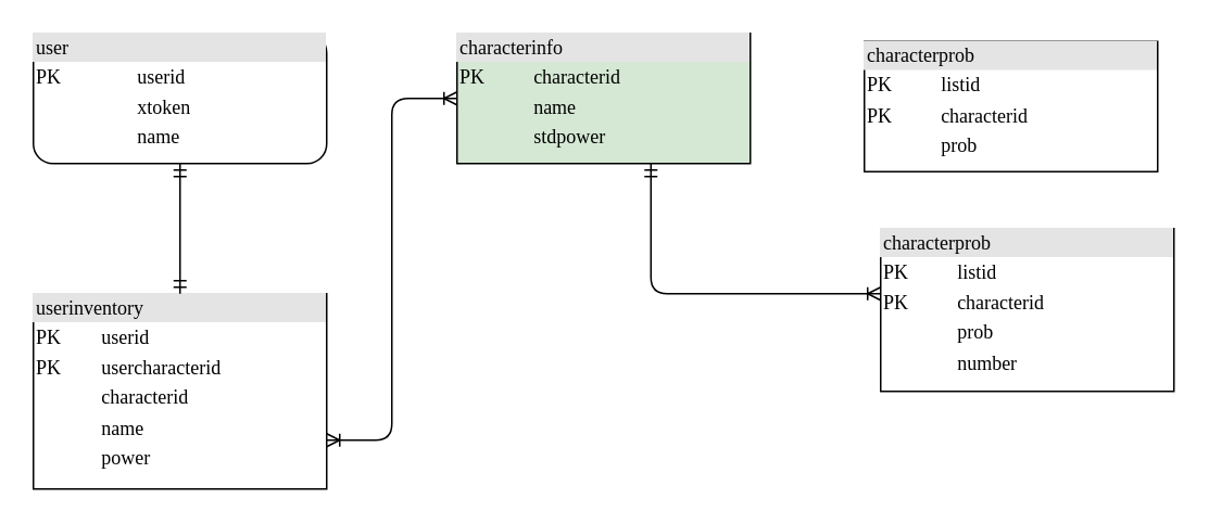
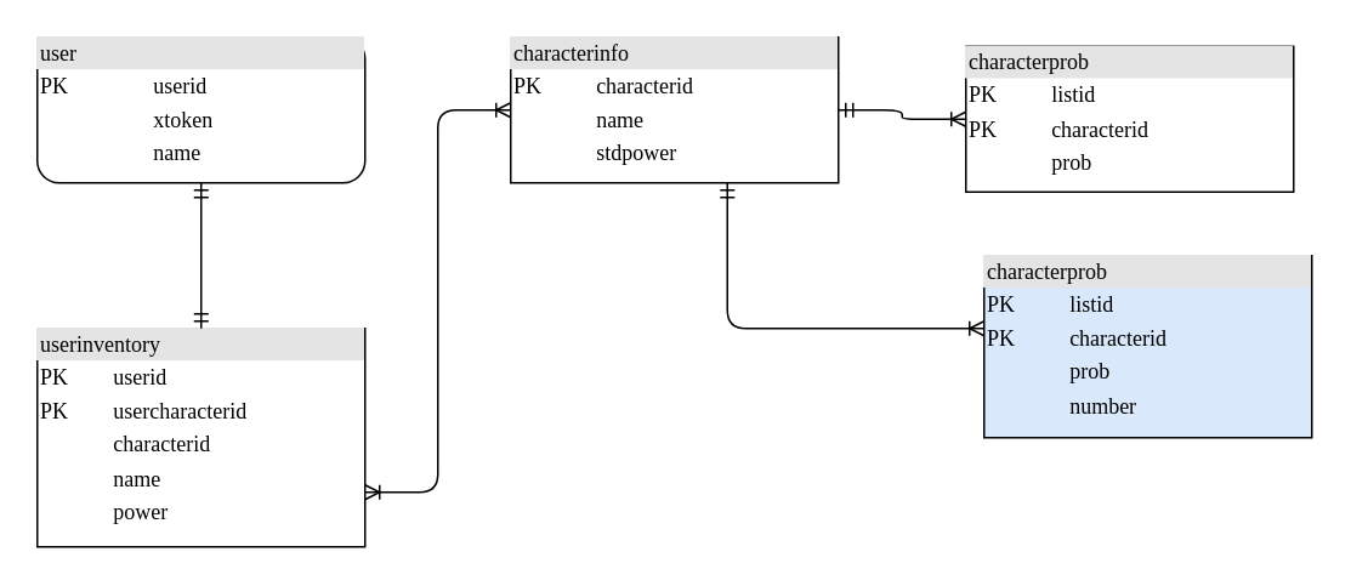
  <mxCell id="0" />
  <mxCell id="1" parent="0" />
  <mxCell id="2" value="&lt;div style=&quot;box-sizing: border-box ; width: 100% ; background: #e4e4e4 ; padding: 2px&quot;&gt;userinventory&lt;/div&gt;&lt;table style=&quot;width: 100% ; font-size: 1em&quot; cellpadding=&quot;2&quot; cellspacing=&quot;0&quot;&gt;&lt;tbody&gt;&lt;tr&gt;&lt;td&gt;PK&lt;/td&gt;&lt;td&gt;&lt;br&gt;&lt;/td&gt;&lt;td&gt;userid&lt;/td&gt;&lt;td&gt;&lt;br&gt;&lt;/td&gt;&lt;/tr&gt;&lt;tr&gt;&lt;td&gt;PK&lt;/td&gt;&lt;td&gt;&lt;br&gt;&lt;/td&gt;&lt;td&gt;usercharacterid&lt;br&gt;&lt;/td&gt;&lt;td&gt;&lt;br&gt;&lt;/td&gt;&lt;/tr&gt;&lt;tr&gt;&lt;td&gt;&lt;br&gt;&lt;/td&gt;&lt;td&gt;&lt;br&gt;&lt;/td&gt;&lt;td&gt;characterid&lt;br&gt;&lt;/td&gt;&lt;td&gt;&lt;/td&gt;&lt;/tr&gt;&lt;tr&gt;&lt;td&gt;&lt;br&gt;&lt;/td&gt;&lt;td&gt;&lt;br&gt;&lt;/td&gt;&lt;td&gt;name&lt;/td&gt;&lt;td&gt;&lt;br&gt;&lt;/td&gt;&lt;/tr&gt;&lt;tr&gt;&lt;td&gt;&lt;br&gt;&lt;/td&gt;&lt;td&gt;&lt;br&gt;&lt;/td&gt;&lt;td&gt;power&lt;/td&gt;&lt;td&gt;&lt;br&gt;&lt;/td&gt;&lt;/tr&gt;&lt;tr&gt;&lt;td&gt;&lt;br&gt;&lt;/td&gt;&lt;td&gt;&lt;br&gt;&lt;/td&gt;&lt;td&gt;&lt;br&gt;&lt;/td&gt;&lt;td&gt;&lt;br&gt;&lt;/td&gt;&lt;/tr&gt;&lt;tr&gt;&lt;td&gt;&lt;br&gt;&lt;/td&gt;&lt;td&gt;&lt;br&gt;&lt;/td&gt;&lt;td&gt;&lt;br&gt;&lt;br&gt;&lt;/td&gt;&lt;td&gt;&lt;br&gt;&lt;/td&gt;&lt;/tr&gt;&lt;tr&gt;&lt;td&gt;&lt;br&gt;&lt;/td&gt;&lt;td&gt;&lt;br&gt;&lt;/td&gt;&lt;td&gt;&lt;br&gt;&lt;/td&gt;&lt;td&gt;&lt;br&gt;&lt;/td&gt;&lt;/tr&gt;&lt;/tbody&gt;&lt;/table&gt;" style="verticalAlign=top;align=left;overflow=fill;html=1;rounded=0;shadow=0;comic=0;labelBackgroundColor=none;strokeWidth=1;fontFamily=Verdana;fontSize=12" parent="1" vertex="1"><mxGeometry x="20" y="180" width="180" height="120" as="geometry" /></mxCell>
  <mxCell id="3" style="edgeStyle=orthogonalEdgeStyle;html=1;entryX=0.5;entryY=0;labelBackgroundColor=none;startArrow=ERmandOne;endArrow=ERmandOne;fontFamily=Verdana;fontSize=12;align=left;endFill=0;" parent="1" source="4" target="2" edge="1"><mxGeometry relative="1" as="geometry" /></mxCell>
  <mxCell id="4" value="&lt;div style=&quot;box-sizing: border-box; width: 100%; background: rgb(228, 228, 228); padding: 2px;&quot;&gt;user&lt;/div&gt;&lt;table style=&quot;width: 100% ; font-size: 1em&quot; cellpadding=&quot;2&quot; cellspacing=&quot;0&quot;&gt;&lt;tbody&gt;&lt;tr&gt;&lt;td&gt;PK&lt;/td&gt;&lt;td&gt;userid&lt;/td&gt;&lt;/tr&gt;&lt;tr&gt;&lt;td&gt;&lt;br&gt;&lt;/td&gt;&lt;td&gt;xtoken&lt;/td&gt;&lt;/tr&gt;&lt;tr&gt;&lt;td&gt;&lt;br&gt;&lt;/td&gt;&lt;td&gt;name&lt;/td&gt;&lt;/tr&gt;&lt;tr&gt;&lt;td&gt;&lt;/td&gt;&lt;td&gt;&lt;br&gt;&lt;/td&gt;&lt;/tr&gt;&lt;tr&gt;&lt;td&gt;&lt;/td&gt;&lt;td&gt;&lt;br&gt;&lt;/td&gt;&lt;/tr&gt;&lt;/tbody&gt;&lt;/table&gt;" style="verticalAlign=top;align=left;overflow=fill;html=1;shadow=0;comic=0;labelBackgroundColor=none;strokeWidth=1;fontFamily=Verdana;fontSize=12;rounded=1;" parent="1" vertex="1"><mxGeometry x="20" y="20" width="180" height="80" as="geometry" /></mxCell>
- <mxCell id="5" value="&lt;div style=&quot;box-sizing: border-box ; width: 100% ; background: #e4e4e4 ; padding: 2px&quot;&gt;characterinfo&lt;/div&gt;&lt;table style=&quot;width: 100% ; font-size: 1em&quot; cellpadding=&quot;2&quot; cellspacing=&quot;0&quot;&gt;&lt;tbody&gt;&lt;tr&gt;&lt;td&gt;PK&lt;/td&gt;&lt;td&gt;characterid&lt;/td&gt;&lt;/tr&gt;&lt;tr&gt;&lt;td&gt;&lt;br&gt;&lt;/td&gt;&lt;td&gt;name&lt;/td&gt;&lt;/tr&gt;&lt;tr&gt;&lt;td&gt;&lt;br&gt;&lt;/td&gt;&lt;td&gt;stdpower&lt;/td&gt;&lt;/tr&gt;&lt;tr&gt;&lt;td&gt;&lt;br&gt;&lt;/td&gt;&lt;td&gt;&lt;br&gt;&lt;/td&gt;&lt;/tr&gt;&lt;tr&gt;&lt;td&gt;&lt;/td&gt;&lt;td&gt;&lt;/td&gt;&lt;/tr&gt;&lt;/tbody&gt;&lt;/table&gt;" style="verticalAlign=top;align=left;overflow=fill;html=1;rounded=0;shadow=0;comic=0;labelBackgroundColor=none;strokeWidth=1;fontFamily=Verdana;fontSize=12;fillColor=#d5e8d4;" parent="1" vertex="1"><mxGeometry x="280" y="20" width="180" height="80" as="geometry" /></mxCell>
+ <mxCell id="5" value="&lt;div style=&quot;box-sizing: border-box ; width: 100% ; background: #e4e4e4 ; padding: 2px&quot;&gt;characterinfo&lt;/div&gt;&lt;table style=&quot;width: 100% ; font-size: 1em&quot; cellpadding=&quot;2&quot; cellspacing=&quot;0&quot;&gt;&lt;tbody&gt;&lt;tr&gt;&lt;td&gt;PK&lt;/td&gt;&lt;td&gt;characterid&lt;/td&gt;&lt;/tr&gt;&lt;tr&gt;&lt;td&gt;&lt;br&gt;&lt;/td&gt;&lt;td&gt;name&lt;/td&gt;&lt;/tr&gt;&lt;tr&gt;&lt;td&gt;&lt;br&gt;&lt;/td&gt;&lt;td&gt;stdpower&lt;/td&gt;&lt;/tr&gt;&lt;tr&gt;&lt;td&gt;&lt;br&gt;&lt;/td&gt;&lt;td&gt;&lt;br&gt;&lt;/td&gt;&lt;/tr&gt;&lt;tr&gt;&lt;td&gt;&lt;/td&gt;&lt;td&gt;&lt;/td&gt;&lt;/tr&gt;&lt;/tbody&gt;&lt;/table&gt;" style="verticalAlign=top;align=left;overflow=fill;html=1;rounded=0;shadow=0;comic=0;labelBackgroundColor=none;strokeWidth=1;fontFamily=Verdana;fontSize=12" parent="1" vertex="1"><mxGeometry x="280" y="20" width="180" height="80" as="geometry" /></mxCell>
  <mxCell id="6" style="edgeStyle=orthogonalEdgeStyle;html=1;labelBackgroundColor=none;startArrow=ERoneToMany;endArrow=ERoneToMany;fontFamily=Verdana;fontSize=12;align=left;endFill=0;exitX=0;exitY=0.5;exitDx=0;exitDy=0;entryX=1;entryY=0.75;entryDx=0;entryDy=0;startFill=0;" parent="1" source="5" target="2" edge="1"><mxGeometry relative="1" as="geometry"><mxPoint x="120" y="110" as="sourcePoint" /><mxPoint x="240" y="340" as="targetPoint" /></mxGeometry></mxCell>
  <mxCell id="7" value="&lt;div style=&quot;box-sizing:border-box;width:100%;background:#e4e4e4;padding:2px;&quot;&gt;characterprob&lt;/div&gt;&lt;table style=&quot;width:100%;font-size:1em;&quot; cellpadding=&quot;2&quot; cellspacing=&quot;0&quot;&gt;&lt;tbody&gt;&lt;tr&gt;&lt;td&gt;PK&lt;/td&gt;&lt;td&gt;listid&lt;/td&gt;&lt;/tr&gt;&lt;tr&gt;&lt;td&gt;PK&lt;/td&gt;&lt;td&gt;characterid&lt;/td&gt;&lt;/tr&gt;&lt;tr&gt;&lt;td&gt;&lt;/td&gt;&lt;td&gt;prob&lt;/td&gt;&lt;/tr&gt;&lt;/tbody&gt;&lt;/table&gt;" style="verticalAlign=top;align=left;overflow=fill;html=1;rounded=0;shadow=0;comic=0;labelBackgroundColor=none;strokeWidth=1;fontFamily=Verdana;fontSize=12" parent="1" vertex="1"><mxGeometry x="530" y="25" width="180" height="80" as="geometry" /></mxCell>
+ <mxCell id="8" style="edgeStyle=orthogonalEdgeStyle;html=1;entryX=0;entryY=0.5;labelBackgroundColor=none;startArrow=ERmandOne;endArrow=ERoneToMany;fontFamily=Verdana;fontSize=12;align=left;endFill=0;exitX=1;exitY=0.5;exitDx=0;exitDy=0;entryDx=0;entryDy=0;" parent="1" source="5" target="7" edge="1"><mxGeometry relative="1" as="geometry"><mxPoint x="120" y="110" as="sourcePoint" /><mxPoint x="120" y="190" as="targetPoint" /></mxGeometry></mxCell>
  <mxCell id="9" style="edgeStyle=orthogonalEdgeStyle;html=1;labelBackgroundColor=none;startArrow=ERmandOne;endArrow=ERoneToMany;fontFamily=Verdana;fontSize=12;align=left;endFill=0;" edge="1" parent="1"><mxGeometry relative="1" as="geometry"><mxPoint x="399" y="100" as="sourcePoint" /><mxPoint x="540" y="180" as="targetPoint" /><Array as="points"><mxPoint x="399" y="180" /></Array></mxGeometry></mxCell>
- <mxCell id="10" value="&lt;div style=&quot;box-sizing:border-box;width:100%;background:#e4e4e4;padding:2px;&quot;&gt;characterprob&lt;/div&gt;&lt;table style=&quot;width:100%;font-size:1em;&quot; cellpadding=&quot;2&quot; cellspacing=&quot;0&quot;&gt;&lt;tbody&gt;&lt;tr&gt;&lt;td&gt;PK&lt;/td&gt;&lt;td&gt;listid&lt;/td&gt;&lt;/tr&gt;&lt;tr&gt;&lt;td&gt;PK&lt;/td&gt;&lt;td&gt;characterid&lt;/td&gt;&lt;/tr&gt;&lt;tr&gt;&lt;td&gt;&lt;/td&gt;&lt;td&gt;prob&lt;/td&gt;&lt;/tr&gt;&lt;tr&gt;&lt;td&gt;&lt;br&gt;&lt;/td&gt;&lt;td&gt;number&lt;/td&gt;&lt;/tr&gt;&lt;/tbody&gt;&lt;/table&gt;" style="verticalAlign=top;align=left;overflow=fill;html=1;rounded=0;shadow=0;comic=0;labelBackgroundColor=none;strokeWidth=1;fontFamily=Verdana;fontSize=12" vertex="1" parent="1"><mxGeometry x="540" y="140" width="180" height="100" as="geometry" /></mxCell>
+ <mxCell id="10" value="&lt;div style=&quot;box-sizing:border-box;width:100%;background:#e4e4e4;padding:2px;&quot;&gt;characterprob&lt;/div&gt;&lt;table style=&quot;width:100%;font-size:1em;&quot; cellpadding=&quot;2&quot; cellspacing=&quot;0&quot;&gt;&lt;tbody&gt;&lt;tr&gt;&lt;td&gt;PK&lt;/td&gt;&lt;td&gt;listid&lt;/td&gt;&lt;/tr&gt;&lt;tr&gt;&lt;td&gt;PK&lt;/td&gt;&lt;td&gt;characterid&lt;/td&gt;&lt;/tr&gt;&lt;tr&gt;&lt;td&gt;&lt;/td&gt;&lt;td&gt;prob&lt;/td&gt;&lt;/tr&gt;&lt;tr&gt;&lt;td&gt;&lt;br&gt;&lt;/td&gt;&lt;td&gt;number&lt;/td&gt;&lt;/tr&gt;&lt;/tbody&gt;&lt;/table&gt;" style="verticalAlign=top;align=left;overflow=fill;html=1;rounded=0;shadow=0;comic=0;labelBackgroundColor=none;strokeWidth=1;fontFamily=Verdana;fontSize=12;fillColor=#dae8fc;" vertex="1" parent="1"><mxGeometry x="540" y="140" width="180" height="100" as="geometry" /></mxCell>
